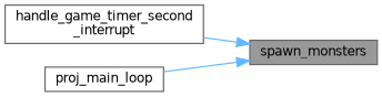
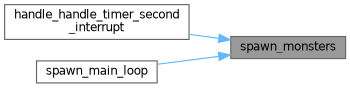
  digraph {
    rankdir=RL
    node [color=grey40 fillcolor=white fontname=Helvetica fontsize=10 shape=box style=filled]
    edge [color=steelblue1 dir=back fontname=Helvetica fontsize=10 labelfontname=Helvetica labelfontsize=10 style=solid]
    n1 [color=gray40 fillcolor=grey60 fontcolor=black height=0.2 label=spawn_monsters width=0.4]
-   n2 [height=0.2 label="handle_game_timer_second\l_interrupt" width=0.4]
-   n3 [height=0.2 label=proj_main_loop width=0.4]
+   n2 [height=0.2 label="handle_handle_timer_second\l_interrupt" width=0.4]
+   n3 [height=0.2 label=spawn_main_loop width=0.4]
    n1 -> n2
    n1 -> n3
  }
